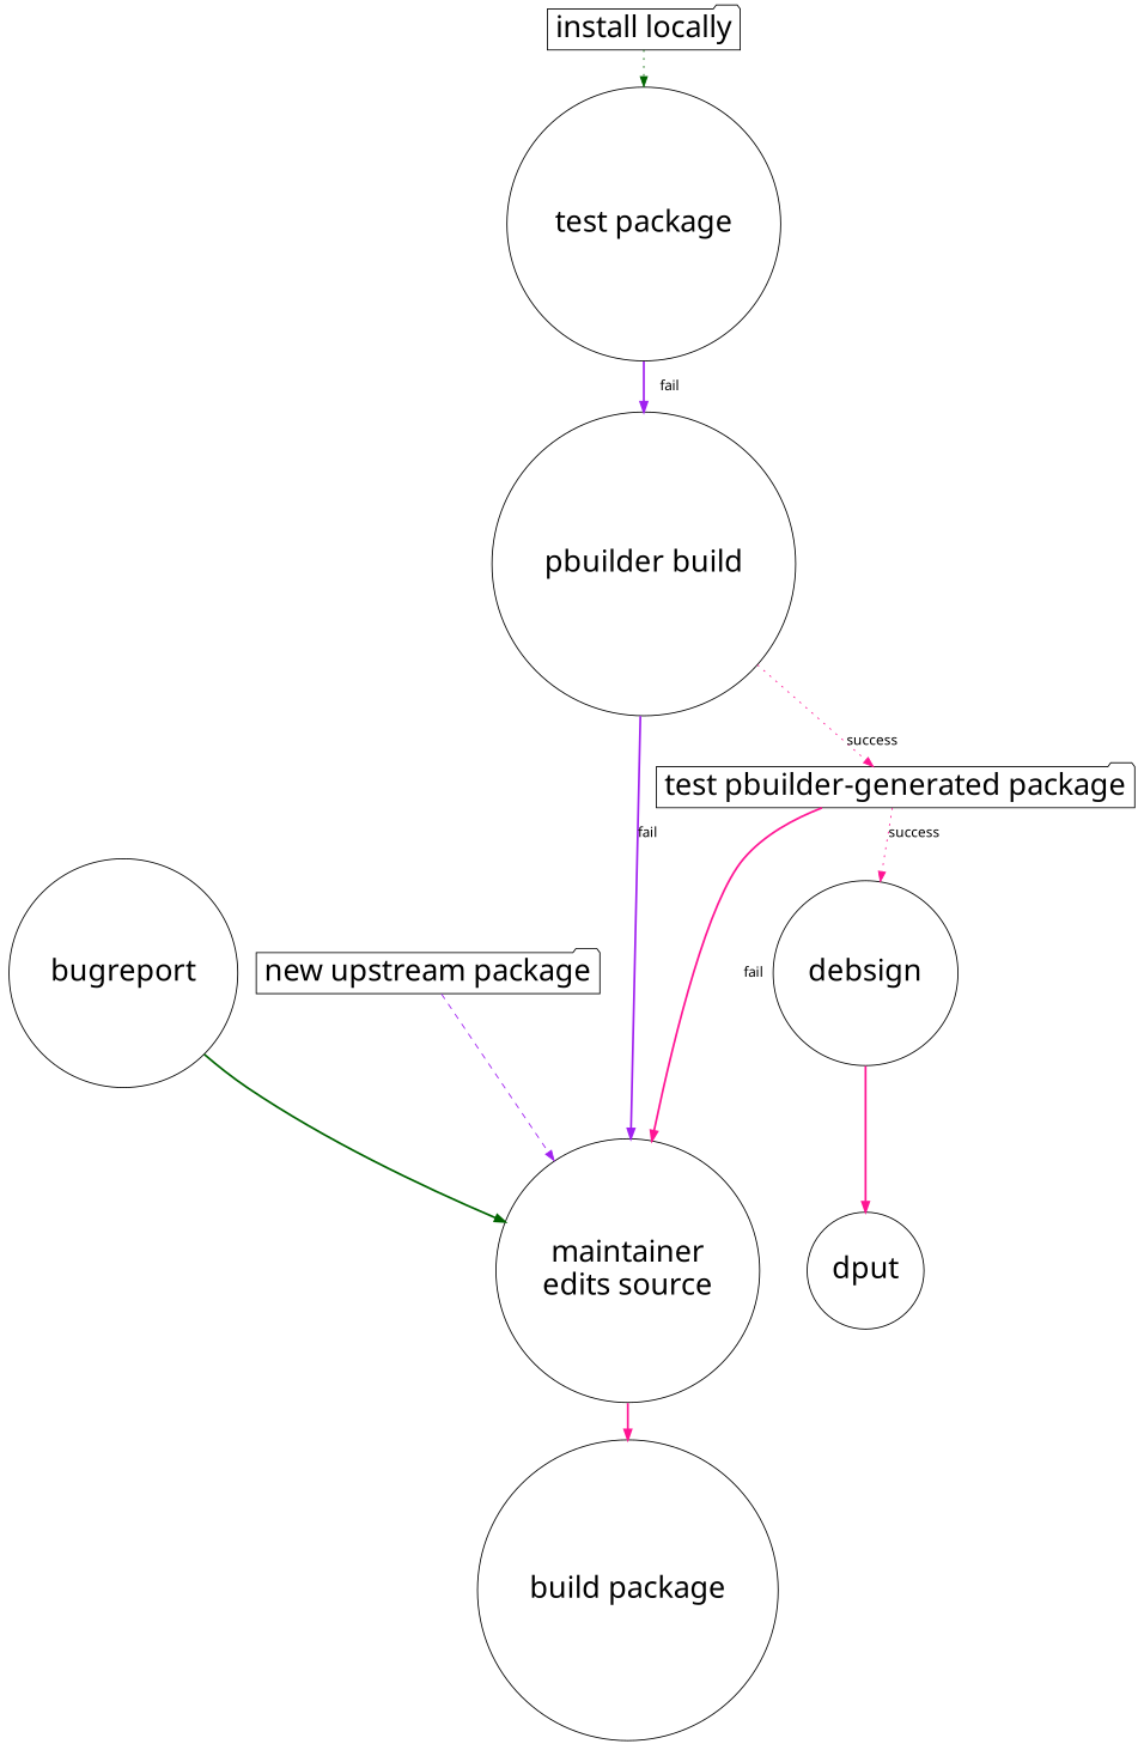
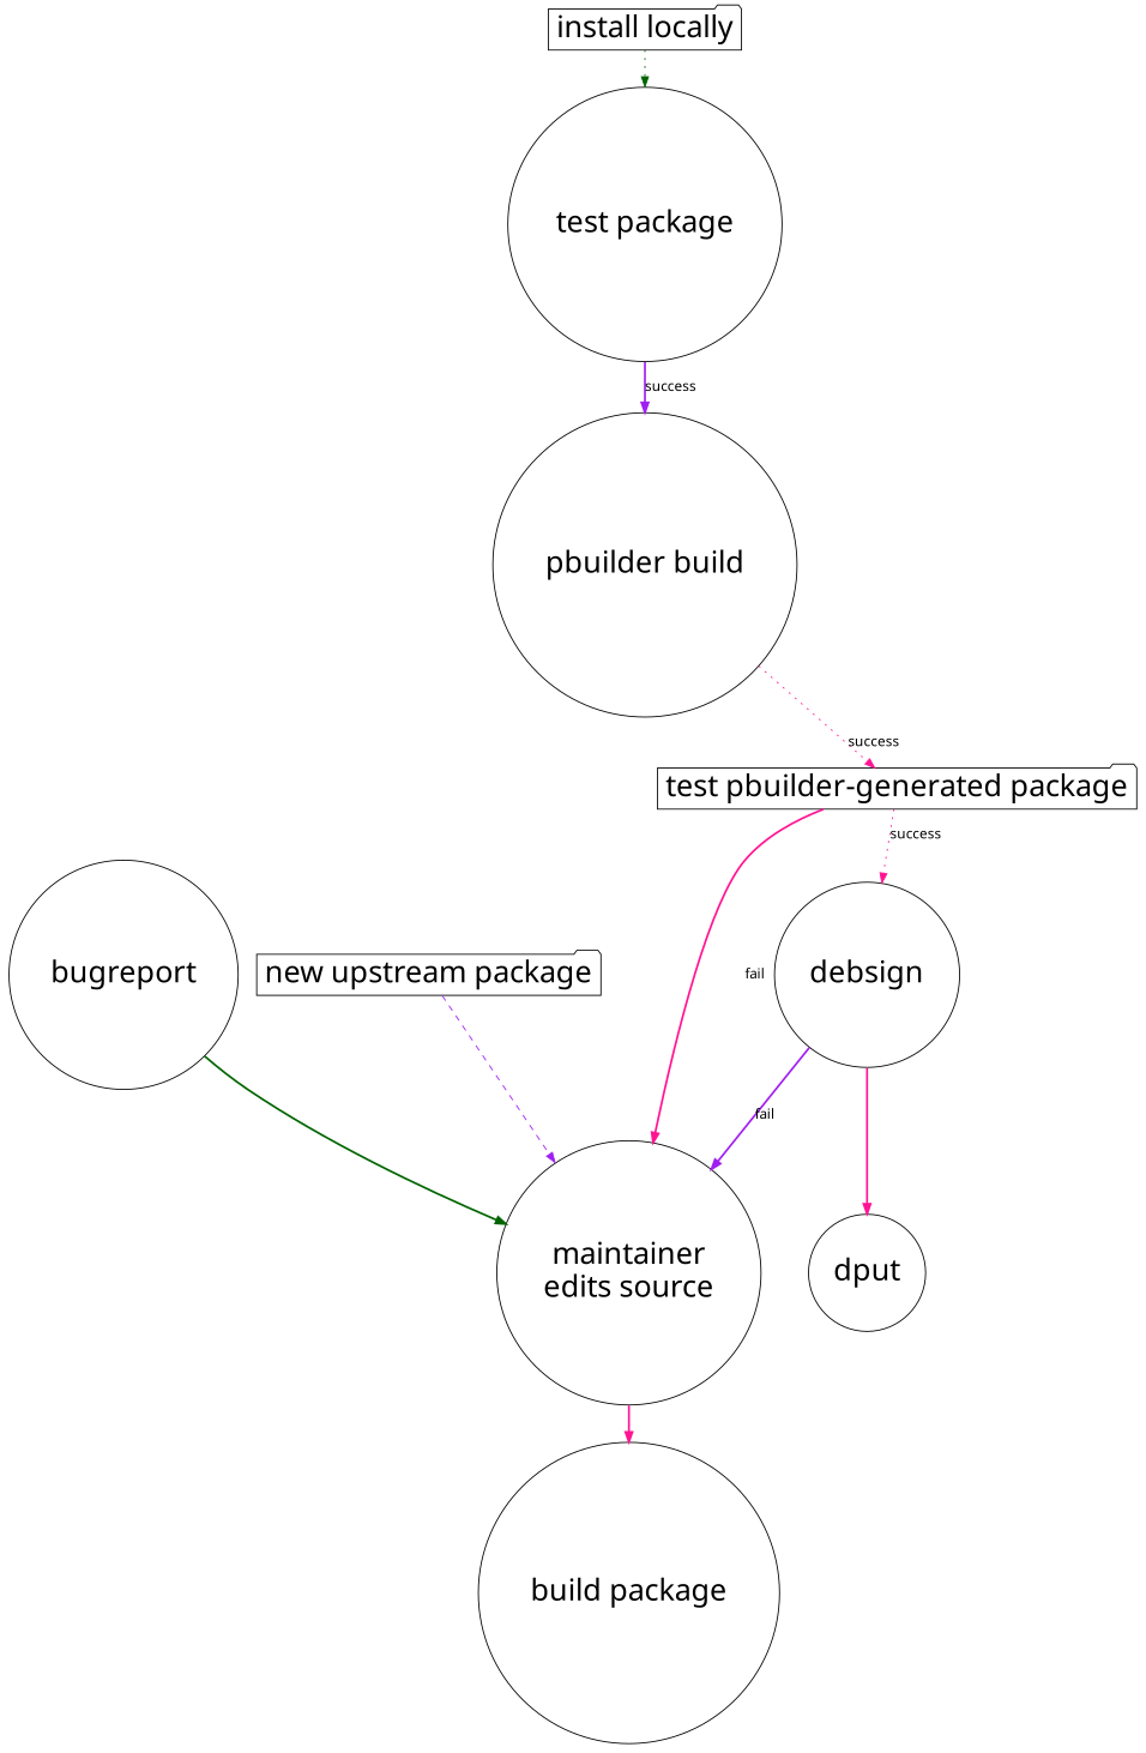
  digraph {
    fontname="Noto Sans"
    mindist=1
    node [fontname="Noto Sans" fontsize=30 shape=circle]
    edge [color=deeppink fontname="Noto Sans" style=bold]
    n1 [label="maintainer\nedits source"]
    "build package"
    bugreport
    "new upstream package" [shape=folder]
    "install locally" [shape=folder]
    "test package"
    "pbuilder build"
    "test pbuilder-generated package" [shape=folder]
    debsign
    dput
    n1 -> "build package"
    bugreport -> n1 [color=darkgreen]
    "new upstream package" -> n1 [color=purple style=dashed]
    "install locally" -> "test package" [color=darkgreen style=dotted]
-   "test package" -> "pbuilder build" [color=purple label=fail]
-   "pbuilder build" -> n1 [color=purple label=fail]
+   "test package" -> "pbuilder build" [color=purple label=success]
+   debsign -> n1 [color=purple label=fail]
    "pbuilder build" -> "test pbuilder-generated package" [label=success style=dotted]
    "test pbuilder-generated package" -> n1 [label=fail]
    "test pbuilder-generated package" -> debsign [label=success style=dotted]
    debsign -> dput
  }
